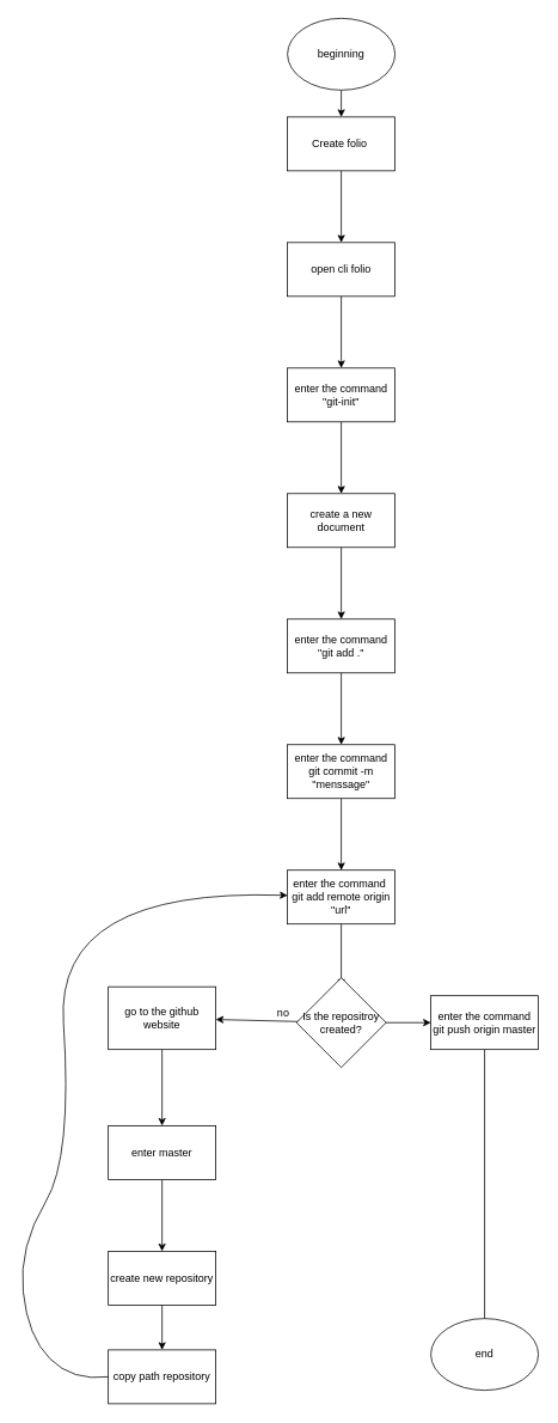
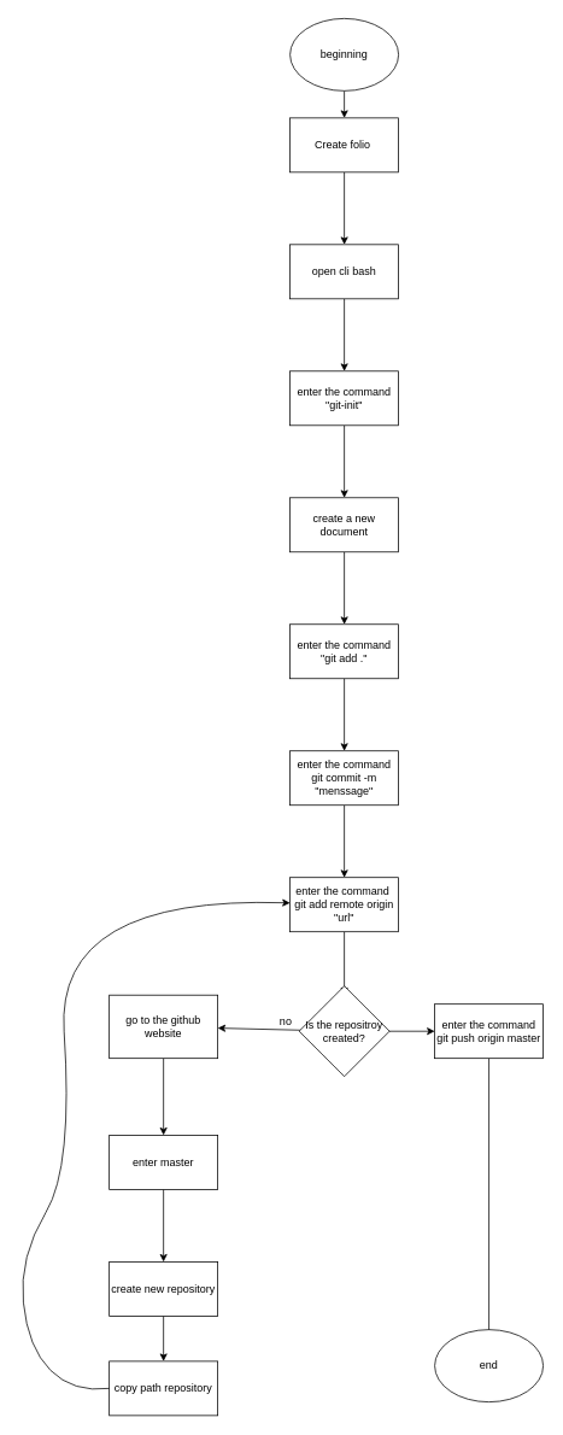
  <mxCell id="0" />
  <mxCell id="1" parent="0" />
  <mxCell id="2" style="edgeStyle=none;html=1;exitX=0.5;exitY=1;exitDx=0;exitDy=0;entryX=0.5;entryY=0;entryDx=0;entryDy=0;" edge="1" parent="1" source="3" target="5"><mxGeometry relative="1" as="geometry" /></mxCell>
  <mxCell id="3" value="beginning" style="ellipse;whiteSpace=wrap;html=1;" vertex="1" parent="1"><mxGeometry x="320" width="120" height="80" as="geometry" y="20" /></mxCell>
  <mxCell id="4" value="" style="edgeStyle=none;html=1;" edge="1" parent="1" source="5" target="7"><mxGeometry relative="1" as="geometry" /></mxCell>
  <mxCell id="5" value="Create folio&amp;nbsp;" style="rounded=0;whiteSpace=wrap;html=1;" vertex="1" parent="1"><mxGeometry x="320" y="130" width="120" height="60" as="geometry" /></mxCell>
  <mxCell id="6" value="" style="edgeStyle=none;html=1;" edge="1" parent="1" source="7" target="9"><mxGeometry relative="1" as="geometry" /></mxCell>
- <mxCell id="7" value="open cli folio" style="whiteSpace=wrap;html=1;rounded=0;" vertex="1" parent="1"><mxGeometry x="320" y="270" width="120" height="60" as="geometry" /></mxCell>
+ <mxCell id="7" value="open cli bash" style="whiteSpace=wrap;html=1;rounded=0;" vertex="1" parent="1"><mxGeometry x="320" y="270" width="120" height="60" as="geometry" /></mxCell>
  <mxCell id="8" value="" style="edgeStyle=none;html=1;" edge="1" parent="1" source="9" target="11"><mxGeometry relative="1" as="geometry" /></mxCell>
  <mxCell id="9" value="enter the command &quot;git-init&quot;" style="whiteSpace=wrap;html=1;rounded=0;" vertex="1" parent="1"><mxGeometry x="320" y="410" width="120" height="60" as="geometry" /></mxCell>
  <mxCell id="10" value="" style="edgeStyle=none;html=1;" edge="1" parent="1" source="11" target="13"><mxGeometry relative="1" as="geometry" /></mxCell>
  <mxCell id="11" value="create a new document" style="whiteSpace=wrap;html=1;rounded=0;" vertex="1" parent="1"><mxGeometry x="320" y="550" width="120" height="60" as="geometry" /></mxCell>
  <mxCell id="12" value="" style="edgeStyle=none;html=1;" edge="1" parent="1" source="13" target="15"><mxGeometry relative="1" as="geometry" /></mxCell>
  <mxCell id="13" value="enter the command &quot;git add .&quot;" style="whiteSpace=wrap;html=1;rounded=0;" vertex="1" parent="1"><mxGeometry x="320" y="690" width="120" height="60" as="geometry" /></mxCell>
  <mxCell id="14" value="" style="edgeStyle=none;html=1;" edge="1" parent="1" source="15" target="17"><mxGeometry relative="1" as="geometry" /></mxCell>
  <mxCell id="15" value="enter the command git commit -m &quot;menssage&quot;" style="whiteSpace=wrap;html=1;rounded=0;" vertex="1" parent="1"><mxGeometry x="320" y="830" width="120" height="60" as="geometry" /></mxCell>
  <mxCell id="16" value="" style="edgeStyle=none;html=1;" edge="1" parent="1" source="17" target="20"><mxGeometry relative="1" as="geometry" /></mxCell>
  <mxCell id="17" value="enter the command&amp;nbsp;&lt;br&gt;git add remote origin &quot;url&quot;" style="whiteSpace=wrap;html=1;rounded=0;" vertex="1" parent="1"><mxGeometry x="320" y="970" width="120" height="60" as="geometry" /></mxCell>
  <mxCell id="18" value="" style="edgeStyle=none;html=1;" edge="1" parent="1" source="20" target="22"><mxGeometry relative="1" as="geometry" /></mxCell>
  <mxCell id="19" value="" style="edgeStyle=none;html=1;" edge="1" parent="1" source="20" target="24"><mxGeometry relative="1" as="geometry" /></mxCell>
  <mxCell id="20" value="" style="rhombus;whiteSpace=wrap;html=1;rounded=0;" vertex="1" parent="1"><mxGeometry x="340" y="1100" width="80" height="80" as="geometry" /></mxCell>
  <mxCell id="21" value="" style="edgeStyle=none;html=1;" edge="1" parent="1" source="22" target="28"><mxGeometry relative="1" as="geometry" /></mxCell>
  <mxCell id="22" value="go to the github website" style="whiteSpace=wrap;html=1;rounded=0;" vertex="1" parent="1"><mxGeometry x="120" y="1100" width="120" height="70" as="geometry" /></mxCell>
  <mxCell id="23" style="edgeStyle=none;html=1;" edge="1" parent="1" source="24"><mxGeometry relative="1" as="geometry"><mxPoint x="540" y="1500" as="targetPoint" /></mxGeometry></mxCell>
  <mxCell id="24" value="enter the command git push origin master" style="whiteSpace=wrap;html=1;rounded=0;" vertex="1" parent="1"><mxGeometry x="480" y="1110" width="120" height="60" as="geometry" /></mxCell>
  <mxCell id="25" value="Is the repositroy&lt;br&gt;created?" style="rhombus;whiteSpace=wrap;html=1;rounded=0;" vertex="1" parent="1"><mxGeometry x="330" y="1090" width="100" height="100" as="geometry" /></mxCell>
  <mxCell id="26" value="no" style="text;html=1;align=center;verticalAlign=middle;resizable=0;points=[];autosize=1;strokeColor=none;fillColor=none;" vertex="1" parent="1"><mxGeometry x="300" y="1120" width="30" height="20" as="geometry" /></mxCell>
  <mxCell id="27" value="" style="edgeStyle=none;html=1;" edge="1" parent="1" source="28" target="30"><mxGeometry relative="1" as="geometry" /></mxCell>
  <mxCell id="28" value="enter master" style="whiteSpace=wrap;html=1;rounded=0;" vertex="1" parent="1"><mxGeometry x="120" y="1255" width="120" height="60" as="geometry" /></mxCell>
  <mxCell id="29" style="edgeStyle=none;html=1;entryX=0.5;entryY=0;entryDx=0;entryDy=0;" edge="1" parent="1" source="30" target="31"><mxGeometry relative="1" as="geometry" /></mxCell>
  <mxCell id="30" value="create new repository" style="whiteSpace=wrap;html=1;rounded=0;" vertex="1" parent="1"><mxGeometry x="120" y="1395" width="120" height="60" as="geometry" /></mxCell>
  <mxCell id="31" value="copy path repository" style="rounded=0;whiteSpace=wrap;html=1;" vertex="1" parent="1"><mxGeometry x="120" y="1505" width="120" height="60" as="geometry" /></mxCell>
  <mxCell id="32" value="" style="curved=1;endArrow=classic;html=1;exitX=0;exitY=0.5;exitDx=0;exitDy=0;" edge="1" parent="1" source="31" target="17"><mxGeometry width="50" height="50" relative="1" as="geometry"><mxPoint x="120" y="1580" as="sourcePoint" /><mxPoint x="110" y="970" as="targetPoint" /><Array as="points"><mxPoint x="80" y="1540" /><mxPoint y="1490" x="30" /><mxPoint x="20" y="1390" /><mxPoint x="80" y="1290" /><mxPoint x="60" y="990" /></Array></mxGeometry></mxCell>
  <mxCell id="33" value="end" style="ellipse;whiteSpace=wrap;html=1;" vertex="1" parent="1"><mxGeometry x="480" y="1470" width="120" height="80" as="geometry" /></mxCell>
